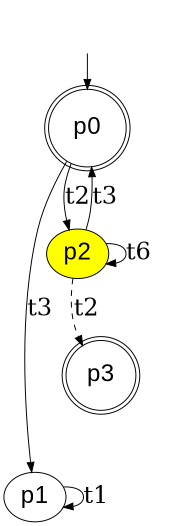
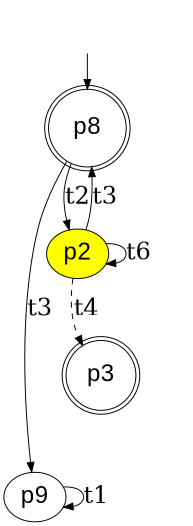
  digraph {
    fontname=courier
    labeljust=l
    nojustify=true
    rankdir=TB
    node [fontname=Arial fontsize=25]
    edge [fontsize=25]
    I0 [style=invis width=0]
-   n2 [label=p0 shape=doublecircle]
-   n3 [label=p1]
+   n2 [label=p8 shape=doublecircle]
+   n3 [label=p9]
    n4 [fillcolor=yellow label=p2 style=filled]
    n5 [label=p3 shape=doublecircle]
    I0 -> n2
    n2 -> n3 [label=t3]
    n2 -> n4 [label=t2]
    n3 -> n3 [label=t1]
    n4 -> n2 [label=t3]
    n4 -> n4 [label=t6]
-   n4 -> n5 [label=t2 style=dashed]
+   n4 -> n5 [label=t4 style=dashed]
    n5 -> n2 [label=t8 style=invis]
    n5 -> n3 [label=t11 style=invis]
    n5 -> n4 [label=t7 style=invis]
    n5 -> n5 [label=t9 style=invis]
  }
